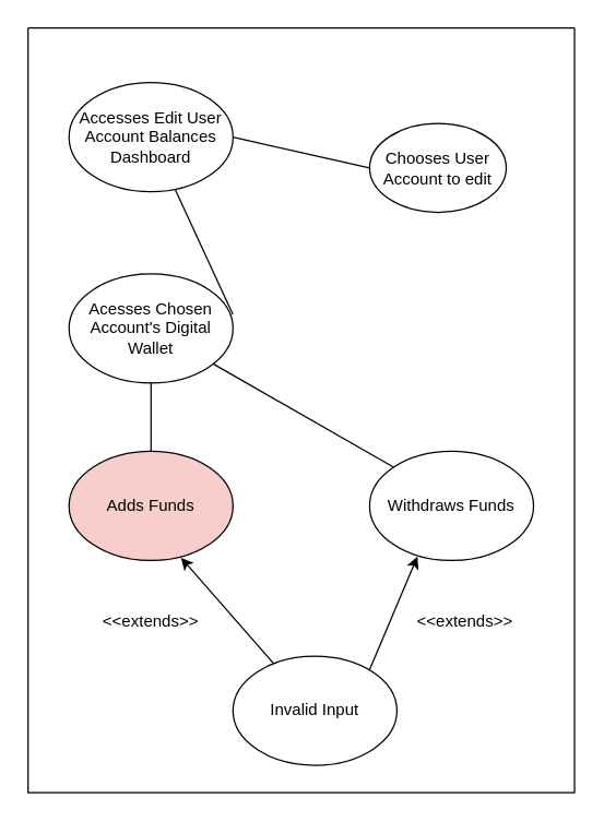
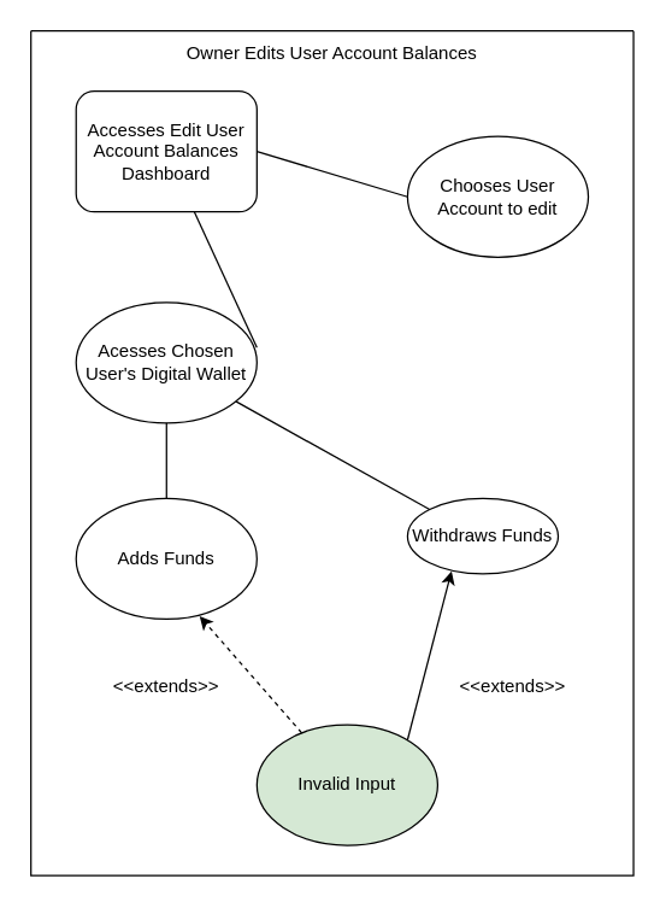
  <mxCell id="0" />
  <mxCell id="1" parent="0" />
- <mxCell id="2" value="Accesses Edit User Account Balances Dashboard" style="ellipse;whiteSpace=wrap;html=1;" vertex="1" parent="1"><mxGeometry x="50" y="60" width="120" height="80" as="geometry" /></mxCell>
- <mxCell id="3" value="Chooses User Account to edit" style="ellipse;whiteSpace=wrap;html=1;" vertex="1" parent="1"><mxGeometry x="270" y="90" width="100" height="65" as="geometry" /></mxCell>
- <mxCell id="4" value="Acesses Chosen Account's Digital Wallet" style="ellipse;whiteSpace=wrap;html=1;" vertex="1" parent="1"><mxGeometry x="50" y="200" width="120" height="80" as="geometry" /></mxCell>
- <mxCell id="5" value="Adds Funds" style="ellipse;whiteSpace=wrap;html=1;fillColor=#f8cecc;" vertex="1" parent="1"><mxGeometry x="50" y="330" width="120" height="80" as="geometry" /></mxCell>
- <mxCell id="6" value="Withdraws Funds" style="ellipse;whiteSpace=wrap;html=1;" vertex="1" parent="1"><mxGeometry x="270" y="330" width="120" height="80" as="geometry" /></mxCell>
+ <mxCell id="2" value="Accesses Edit User Account Balances Dashboard" style="whiteSpace=wrap;html=1;rounded=1;" vertex="1" parent="1"><mxGeometry x="50" y="60" width="120" height="80" as="geometry" /></mxCell>
+ <mxCell id="3" value="Chooses User Account to edit" style="ellipse;whiteSpace=wrap;html=1;" vertex="1" parent="1"><mxGeometry x="270" y="90" width="120" height="80" as="geometry" /></mxCell>
+ <mxCell id="4" value="Acesses Chosen User's Digital Wallet" style="ellipse;whiteSpace=wrap;html=1;" vertex="1" parent="1"><mxGeometry x="50" y="200" width="120" height="80" as="geometry" /></mxCell>
+ <mxCell id="5" value="Adds Funds" style="ellipse;whiteSpace=wrap;html=1;" vertex="1" parent="1"><mxGeometry x="50" y="330" width="120" height="80" as="geometry" /></mxCell>
+ <mxCell id="6" value="Withdraws Funds" style="ellipse;whiteSpace=wrap;html=1;" vertex="1" parent="1"><mxGeometry x="270" y="330" width="100" height="50" as="geometry" /></mxCell>
  <mxCell id="7" value="" style="endArrow=none;html=1;rounded=0;exitX=0;exitY=0;exitDx=0;exitDy=0;" edge="1" parent="1" source="6" target="4"><mxGeometry width="50" height="50" relative="1" as="geometry"><mxPoint x="60" y="260" as="sourcePoint" /><mxPoint x="110" y="210" as="targetPoint" /></mxGeometry></mxCell>
  <mxCell id="8" value="" style="endArrow=none;html=1;rounded=0;entryX=0.5;entryY=1;entryDx=0;entryDy=0;" edge="1" parent="1" target="4"><mxGeometry width="50" height="50" relative="1" as="geometry"><mxPoint x="110" y="330" as="sourcePoint" /><mxPoint x="40" y="210" as="targetPoint" /></mxGeometry></mxCell>
- <mxCell id="9" value="Invalid Input" style="ellipse;whiteSpace=wrap;html=1;" vertex="1" parent="1"><mxGeometry x="170" y="480" width="120" height="80" as="geometry" /></mxCell>
- <mxCell id="10" value="" style="endArrow=classic;html=1;rounded=0;entryX=0.683;entryY=0.975;entryDx=0;entryDy=0;entryPerimeter=0;" edge="1" parent="1" source="9" target="5"><mxGeometry width="50" height="50" relative="1" as="geometry"><mxPoint x="30" y="410" as="sourcePoint" /><mxPoint x="80" y="360" as="targetPoint" /></mxGeometry></mxCell>
+ <mxCell id="9" value="Invalid Input" style="ellipse;whiteSpace=wrap;html=1;fillColor=#d5e8d4;" vertex="1" parent="1"><mxGeometry x="170" y="480" width="120" height="80" as="geometry" /></mxCell>
+ <mxCell id="10" value="" style="endArrow=classic;html=1;rounded=0;entryX=0.683;entryY=0.975;entryDx=0;entryDy=0;entryPerimeter=0;dashed=1;" edge="1" parent="1" source="9" target="5"><mxGeometry width="50" height="50" relative="1" as="geometry"><mxPoint x="30" y="410" as="sourcePoint" /><mxPoint x="80" y="360" as="targetPoint" /></mxGeometry></mxCell>
  <mxCell id="11" value="" style="endArrow=classic;html=1;rounded=0;entryX=0.292;entryY=0.963;entryDx=0;entryDy=0;entryPerimeter=0;" edge="1" parent="1" target="6"><mxGeometry width="50" height="50" relative="1" as="geometry"><mxPoint x="270" y="490" as="sourcePoint" /><mxPoint x="190" y="380" as="targetPoint" /></mxGeometry></mxCell>
  <mxCell id="12" value="&amp;lt;&amp;lt;extends&amp;gt;&amp;gt;" style="text;html=1;strokeColor=none;fillColor=none;align=center;verticalAlign=middle;whiteSpace=wrap;rounded=0;" vertex="1" parent="1"><mxGeometry x="300" y="440" width="80" height="30" as="geometry" /></mxCell>
  <mxCell id="13" value="&amp;lt;&amp;lt;extends&amp;gt;&amp;gt;" style="text;html=1;strokeColor=none;fillColor=none;align=center;verticalAlign=middle;whiteSpace=wrap;rounded=0;" vertex="1" parent="1"><mxGeometry x="70" y="440" width="80" height="30" as="geometry" /></mxCell>
  <mxCell id="14" value="" style="endArrow=none;html=1;rounded=0;entryX=0;entryY=0.5;entryDx=0;entryDy=0;exitX=1;exitY=0.5;exitDx=0;exitDy=0;" edge="1" parent="1" source="2" target="3"><mxGeometry width="50" height="50" relative="1" as="geometry"><mxPoint x="180" y="160" as="sourcePoint" /><mxPoint x="230" y="110" as="targetPoint" /></mxGeometry></mxCell>
  <mxCell id="15" value="" style="endArrow=none;html=1;rounded=0;exitX=1;exitY=0.375;exitDx=0;exitDy=0;exitPerimeter=0;" edge="1" parent="1" source="4" target="2"><mxGeometry width="50" height="50" relative="1" as="geometry"><mxPoint x="290" y="370" as="sourcePoint" /><mxPoint x="340" y="320" as="targetPoint" /></mxGeometry></mxCell>
  <mxCell id="16" value="" style="swimlane;startSize=0;" vertex="1" parent="1"><mxGeometry x="20" y="20" width="400" height="560" as="geometry" /></mxCell>
+ <mxCell id="17" value="Owner Edits User Account Balances" style="text;html=1;strokeColor=none;fillColor=none;align=center;verticalAlign=middle;whiteSpace=wrap;rounded=0;" vertex="1" parent="16"><mxGeometry x="95" width="210" height="30" as="geometry" /></mxCell>
